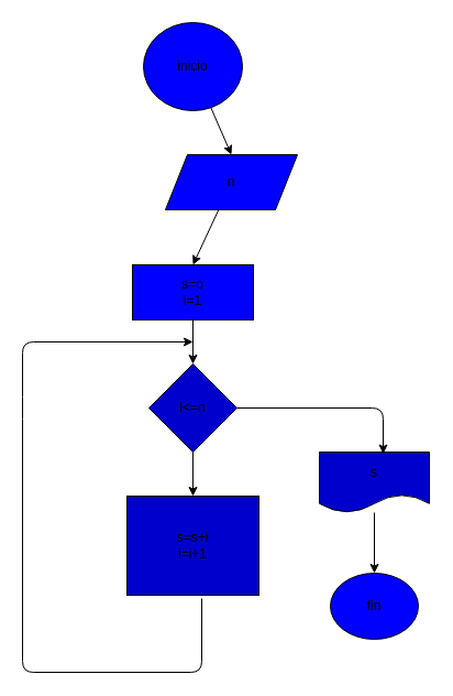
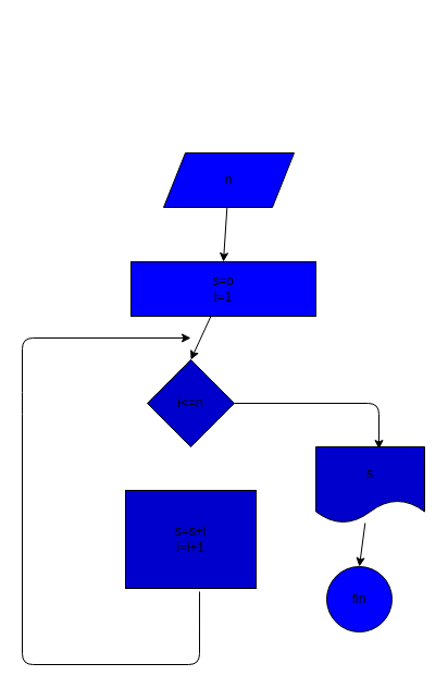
  <mxCell id="0" />
  <mxCell id="1" parent="0" />
- <mxCell id="2" style="edgeStyle=none;html=1;entryX=0.5;entryY=0;entryDx=0;entryDy=0;" edge="1" parent="1" source="3" target="5"><mxGeometry relative="1" as="geometry" /></mxCell>
- <mxCell id="3" value="inicio" style="ellipse;whiteSpace=wrap;html=1;fillColor=#0000FF;" vertex="1" parent="1"><mxGeometry x="130" y="20" width="90" height="80" as="geometry" /></mxCell>
  <mxCell id="4" style="edgeStyle=none;html=1;entryX=0.5;entryY=0;entryDx=0;entryDy=0;" edge="1" parent="1" source="5" target="7"><mxGeometry relative="1" as="geometry" /></mxCell>
  <mxCell id="5" value="n" style="shape=parallelogram;perimeter=parallelogramPerimeter;whiteSpace=wrap;html=1;fixedSize=1;fillColor=#0000FF;" vertex="1" parent="1"><mxGeometry x="150" y="140" width="120" height="50" as="geometry" /></mxCell>
  <mxCell id="6" style="edgeStyle=none;html=1;entryX=0.5;entryY=0;entryDx=0;entryDy=0;" edge="1" parent="1" source="7" target="10"><mxGeometry relative="1" as="geometry" /></mxCell>
- <mxCell id="7" value="s=o&lt;br&gt;i=1" style="whiteSpace=wrap;html=1;fillColor=#0000FF;" vertex="1" parent="1"><mxGeometry x="120" y="240" width="110" height="50" as="geometry" /></mxCell>
- <mxCell id="8" style="edgeStyle=none;html=1;entryX=0.5;entryY=0;entryDx=0;entryDy=0;" edge="1" parent="1" source="10" target="12"><mxGeometry relative="1" as="geometry" /></mxCell>
+ <mxCell id="7" value="s=o&lt;br&gt;i=1" style="whiteSpace=wrap;html=1;fillColor=#0000FF;" vertex="1" parent="1"><mxGeometry x="120" y="240" width="170" height="50" as="geometry" /></mxCell>
  <mxCell id="9" style="edgeStyle=none;html=1;entryX=0.58;entryY=0.029;entryDx=0;entryDy=0;entryPerimeter=0;" edge="1" parent="1" source="10" target="14"><mxGeometry relative="1" as="geometry"><Array as="points"><mxPoint x="348" y="370" /></Array></mxGeometry></mxCell>
  <mxCell id="10" value="i&amp;lt;=n" style="rhombus;whiteSpace=wrap;html=1;fillColor=#0000cc;" vertex="1" parent="1"><mxGeometry x="135" y="330" width="80" height="80" as="geometry" /></mxCell>
  <mxCell id="11" style="edgeStyle=none;html=1;exitX=0.567;exitY=1.033;exitDx=0;exitDy=0;exitPerimeter=0;" edge="1" parent="1" source="12"><mxGeometry relative="1" as="geometry"><mxPoint x="175" y="310" as="targetPoint" /><Array as="points"><mxPoint x="183" y="610" /><mxPoint x="20" y="610" /><mxPoint x="20" y="370" /><mxPoint x="20" y="310" /></Array></mxGeometry></mxCell>
  <mxCell id="12" value="s=s+i&lt;br&gt;i=i+1" style="whiteSpace=wrap;html=1;fillColor=#0000CC;" vertex="1" parent="1"><mxGeometry x="115" y="450" width="120" height="90" as="geometry" /></mxCell>
  <mxCell id="13" style="edgeStyle=none;html=1;entryX=0.5;entryY=0;entryDx=0;entryDy=0;" edge="1" parent="1" source="14" target="15"><mxGeometry relative="1" as="geometry" /></mxCell>
- <mxCell id="14" value="s" style="shape=document;whiteSpace=wrap;html=1;boundedLbl=1;fillColor=#0000CC;" vertex="1" parent="1"><mxGeometry x="290" y="410" width="100" height="55" as="geometry" /></mxCell>
- <mxCell id="15" value="fin" style="ellipse;whiteSpace=wrap;html=1;fillColor=#0000FF;" vertex="1" parent="1"><mxGeometry x="300" y="520" width="80" height="60" as="geometry" /></mxCell>
+ <mxCell id="14" value="s" style="shape=document;whiteSpace=wrap;html=1;boundedLbl=1;fillColor=#0000CC;" vertex="1" parent="1"><mxGeometry x="290" y="410" width="100" height="70" as="geometry" /></mxCell>
+ <mxCell id="15" value="fin" style="ellipse;whiteSpace=wrap;html=1;fillColor=#0000FF;" vertex="1" parent="1"><mxGeometry x="300" y="520" width="60" height="60" as="geometry" /></mxCell>
